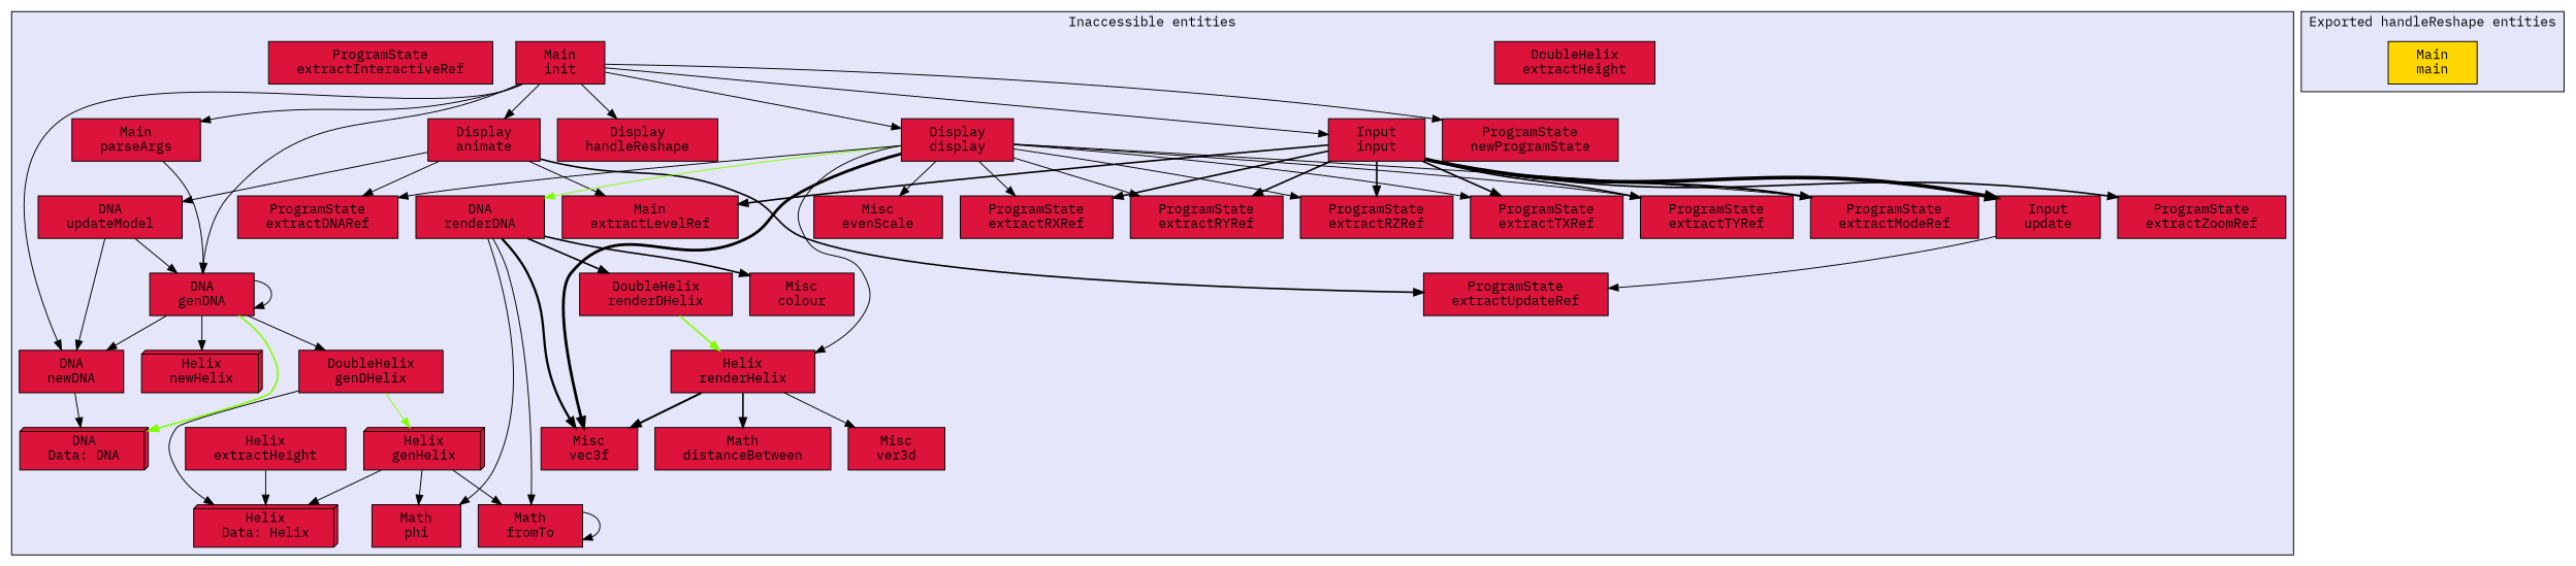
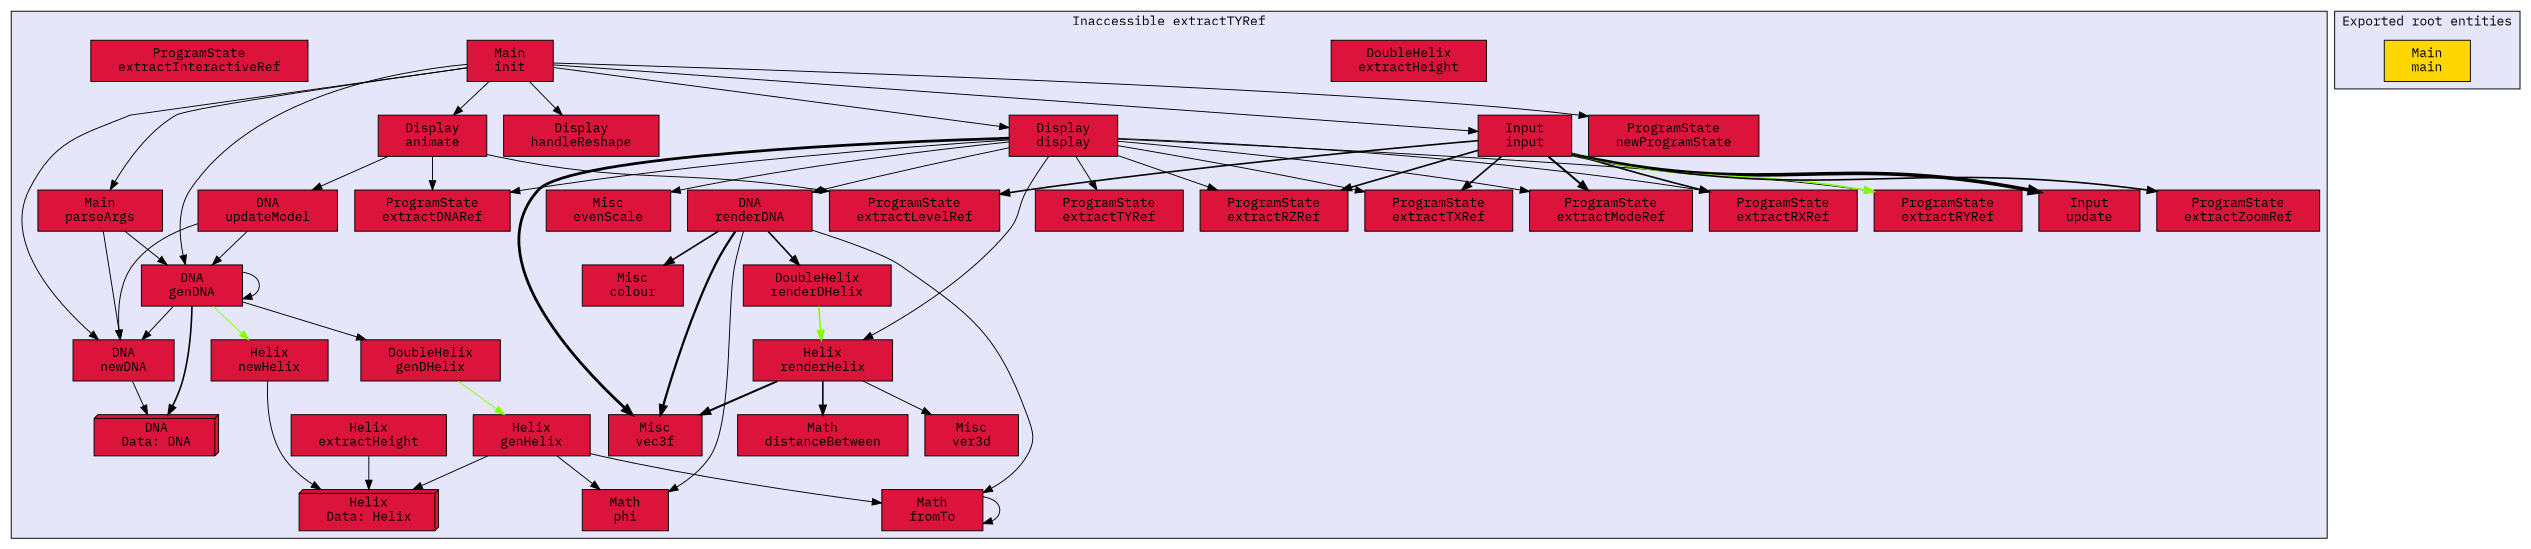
  digraph {
    fontname="IBM Plex Mono"
    node [fillcolor=crimson fontname="IBM Plex Mono" margin="0.4,0.1" shape=box style="filled,solid"]
    edge [color=black fontname="IBM Plex Mono" penwidth=1]
    n1 [label="DNA\nData: DNA" shape=box3d]
    n2 [label="DNA\ngenDNA"]
    n3 [label="DNA\nnewDNA"]
    n4 [label="DNA\nrenderDNA"]
    n5 [label="DNA\nupdateModel"]
    n6 [label="Display\nanimate"]
    n7 [label="Display\ndisplay"]
    n8 [label="Display\nhandleReshape"]
    n9 [label="DoubleHelix\nextractHeight"]
    n10 [label="DoubleHelix\ngenDHelix"]
    n11 [label="DoubleHelix\nrenderDHelix"]
    n12 [label="Helix\nData: Helix" shape=box3d]
    n13 [label="Helix\nextractHeight"]
-   n14 [label="Helix\ngenHelix" shape=box3d]
-   n15 [label="Helix\nnewHelix" shape=box3d]
+   n14 [label="Helix\ngenHelix"]
+   n15 [label="Helix\nnewHelix"]
    n16 [label="Helix\nrenderHelix"]
    n17 [label="Input\ninput"]
    n18 [label="Input\nupdate"]
    n19 [label="Main\ninit"]
    n20 [label="Main\nparseArgs"]
    n21 [label="Math\ndistanceBetween"]
    n22 [label="Math\nfromTo"]
    n23 [label="Math\nphi"]
    n24 [label="Misc\ncolour"]
    n25 [label="Misc\nevenScale"]
    n26 [label="Misc\nvec3f"]
    n27 [label="Misc\nver3d"]
    n28 [label="ProgramState\nextractDNARef"]
    n29 [label="ProgramState\nextractInteractiveRef"]
-   n30 [label="Main\nextractLevelRef"]
+   n30 [label="ProgramState\nextractLevelRef"]
    n31 [label="ProgramState\nextractModeRef"]
    n32 [label="ProgramState\nextractRXRef"]
    n33 [label="ProgramState\nextractRYRef"]
    n34 [label="ProgramState\nextractRZRef"]
    n35 [label="ProgramState\nextractTXRef"]
    n36 [label="ProgramState\nextractTYRef"]
-   n37 [label="ProgramState\nextractUpdateRef"]
    n38 [label="ProgramState\nextractZoomRef"]
    n39 [label="ProgramState\nnewProgramState"]
    n40 [fillcolor=gold label="Main\nmain"]
    subgraph cluster_1 {
      fillcolor=lavender
-     label="Inaccessible entities"
+     label="Inaccessible extractTYRef"
      style=filled
      n1
      n2
      n3
      n4
      n5
      n6
      n7
      n8
      n9
      n10
      n11
      n12
      n13
      n14
      n15
      n16
      n17
      n18
      n19
      n20
      n21
      n22
      n23
      n24
      n25
      n26
      n27
      n28
      n29
      n30
      n31
      n32
      n33
      n34
      n35
      n36
-     n37
      n38
      n39
    }
    subgraph cluster_2 {
      fillcolor=lavender
-     label="Exported handleReshape entities"
+     label="Exported root entities"
      style=filled
      n40
    }
-   n2 -> n1 [color=chartreuse penwidth=1.6931471805599454]
+   n2 -> n1 [penwidth=1.6931471805599454]
    n2 -> n2
    n2 -> n3
    n2 -> n10
-   n2 -> n15
+   n2 -> n15 [color=chartreuse]
    n3 -> n1
    n4 -> n11 [penwidth=1.6931471805599454]
    n4 -> n22
    n4 -> n23
    n4 -> n24 [penwidth=1.6931471805599454]
    n4 -> n26 [penwidth=2.386294361119891]
    n5 -> n2
    n5 -> n3
    n6 -> n5
    n6 -> n28
    n6 -> n30
-   n6 -> n37 [penwidth=1.6931471805599454]
-   n7 -> n4 [color=chartreuse]
+   n7 -> n4
    n7 -> n16
    n7 -> n25
    n7 -> n26 [penwidth=2.9459101490553135]
    n7 -> n28
    n7 -> n31
    n7 -> n32
    n7 -> n33
    n7 -> n34
    n7 -> n35
    n7 -> n36
    n10 -> n14 [color=chartreuse]
    n11 -> n16 [color=chartreuse penwidth=1.6931471805599454]
    n13 -> n12
    n14 -> n12
    n14 -> n22
    n14 -> n23
-   n10 -> n12
+   n15 -> n12
    n16 -> n21 [penwidth=1.6931471805599454]
    n16 -> n26 [penwidth=2.09861228866811]
    n16 -> n27
    n17 -> n18 [penwidth=3.833213344056216]
    n17 -> n30 [penwidth=1.6931471805599454]
    n17 -> n31 [penwidth=2.09861228866811]
    n17 -> n32 [penwidth=1.6931471805599454]
-   n17 -> n33 [penwidth=1.6931471805599454]
+   n17 -> n33 [color=chartreuse penwidth=1.6931471805599454]
    n17 -> n34 [penwidth=1.6931471805599454]
    n17 -> n35 [penwidth=1.6931471805599454]
-   n17 -> n36 [penwidth=1.6931471805599454]
    n17 -> n38 [penwidth=1.6931471805599454]
-   n18 -> n37
    n19 -> n2
    n19 -> n3
    n19 -> n6
    n19 -> n7
    n19 -> n8
    n19 -> n17
    n19 -> n20
    n19 -> n39
    n20 -> n2
+   n20 -> n3
    n22 -> n22
  }
